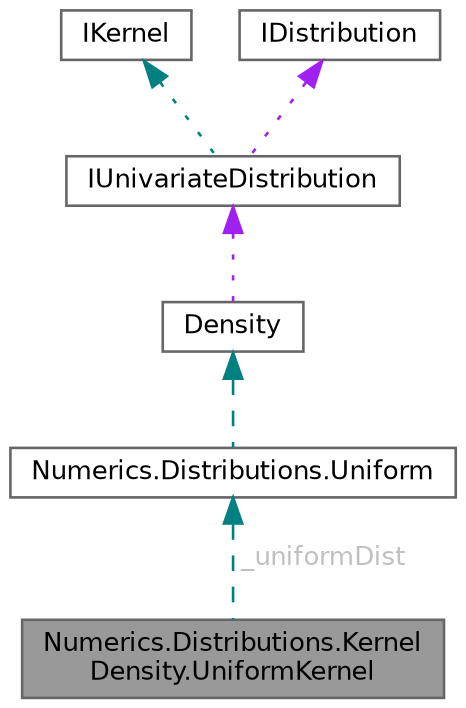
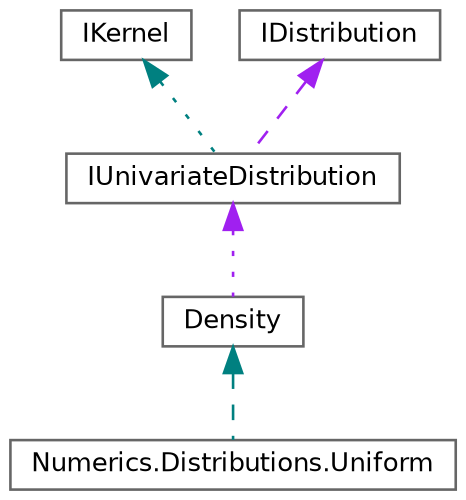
  digraph {
    node [color=gray40 fillcolor=white fontname=Helvetica fontsize=10 shape=box style=filled]
    edge [color=teal dir=back fontname=Helvetica fontsize=10 labelfontname=Helvetica labelfontsize=10 style=dashed]
-   n1 [fillcolor=grey60 fontcolor=black height=0.2 label="Numerics.Distributions.Kernel\lDensity.UniformKernel" width=0.4]
    n2 [height=0.2 label=IKernel width=0.4]
    n3 [height=0.2 label=IUnivariateDistribution width=0.4]
    n4 [height=0.2 label="Numerics.Distributions.Uniform" width=0.4]
    n5 [height=0.2 label=Density width=0.4]
    n6 [height=0.2 label=IDistribution width=0.4]
    n2 -> n3 [style=dotted]
    n3 -> n5 [color=purple style=dotted]
-   n4 -> n1 [fontcolor=grey label=" _uniformDist"]
    n5 -> n4
-   n6 -> n3 [color=purple style=dotted]
+   n6 -> n3 [color=purple]
  }
